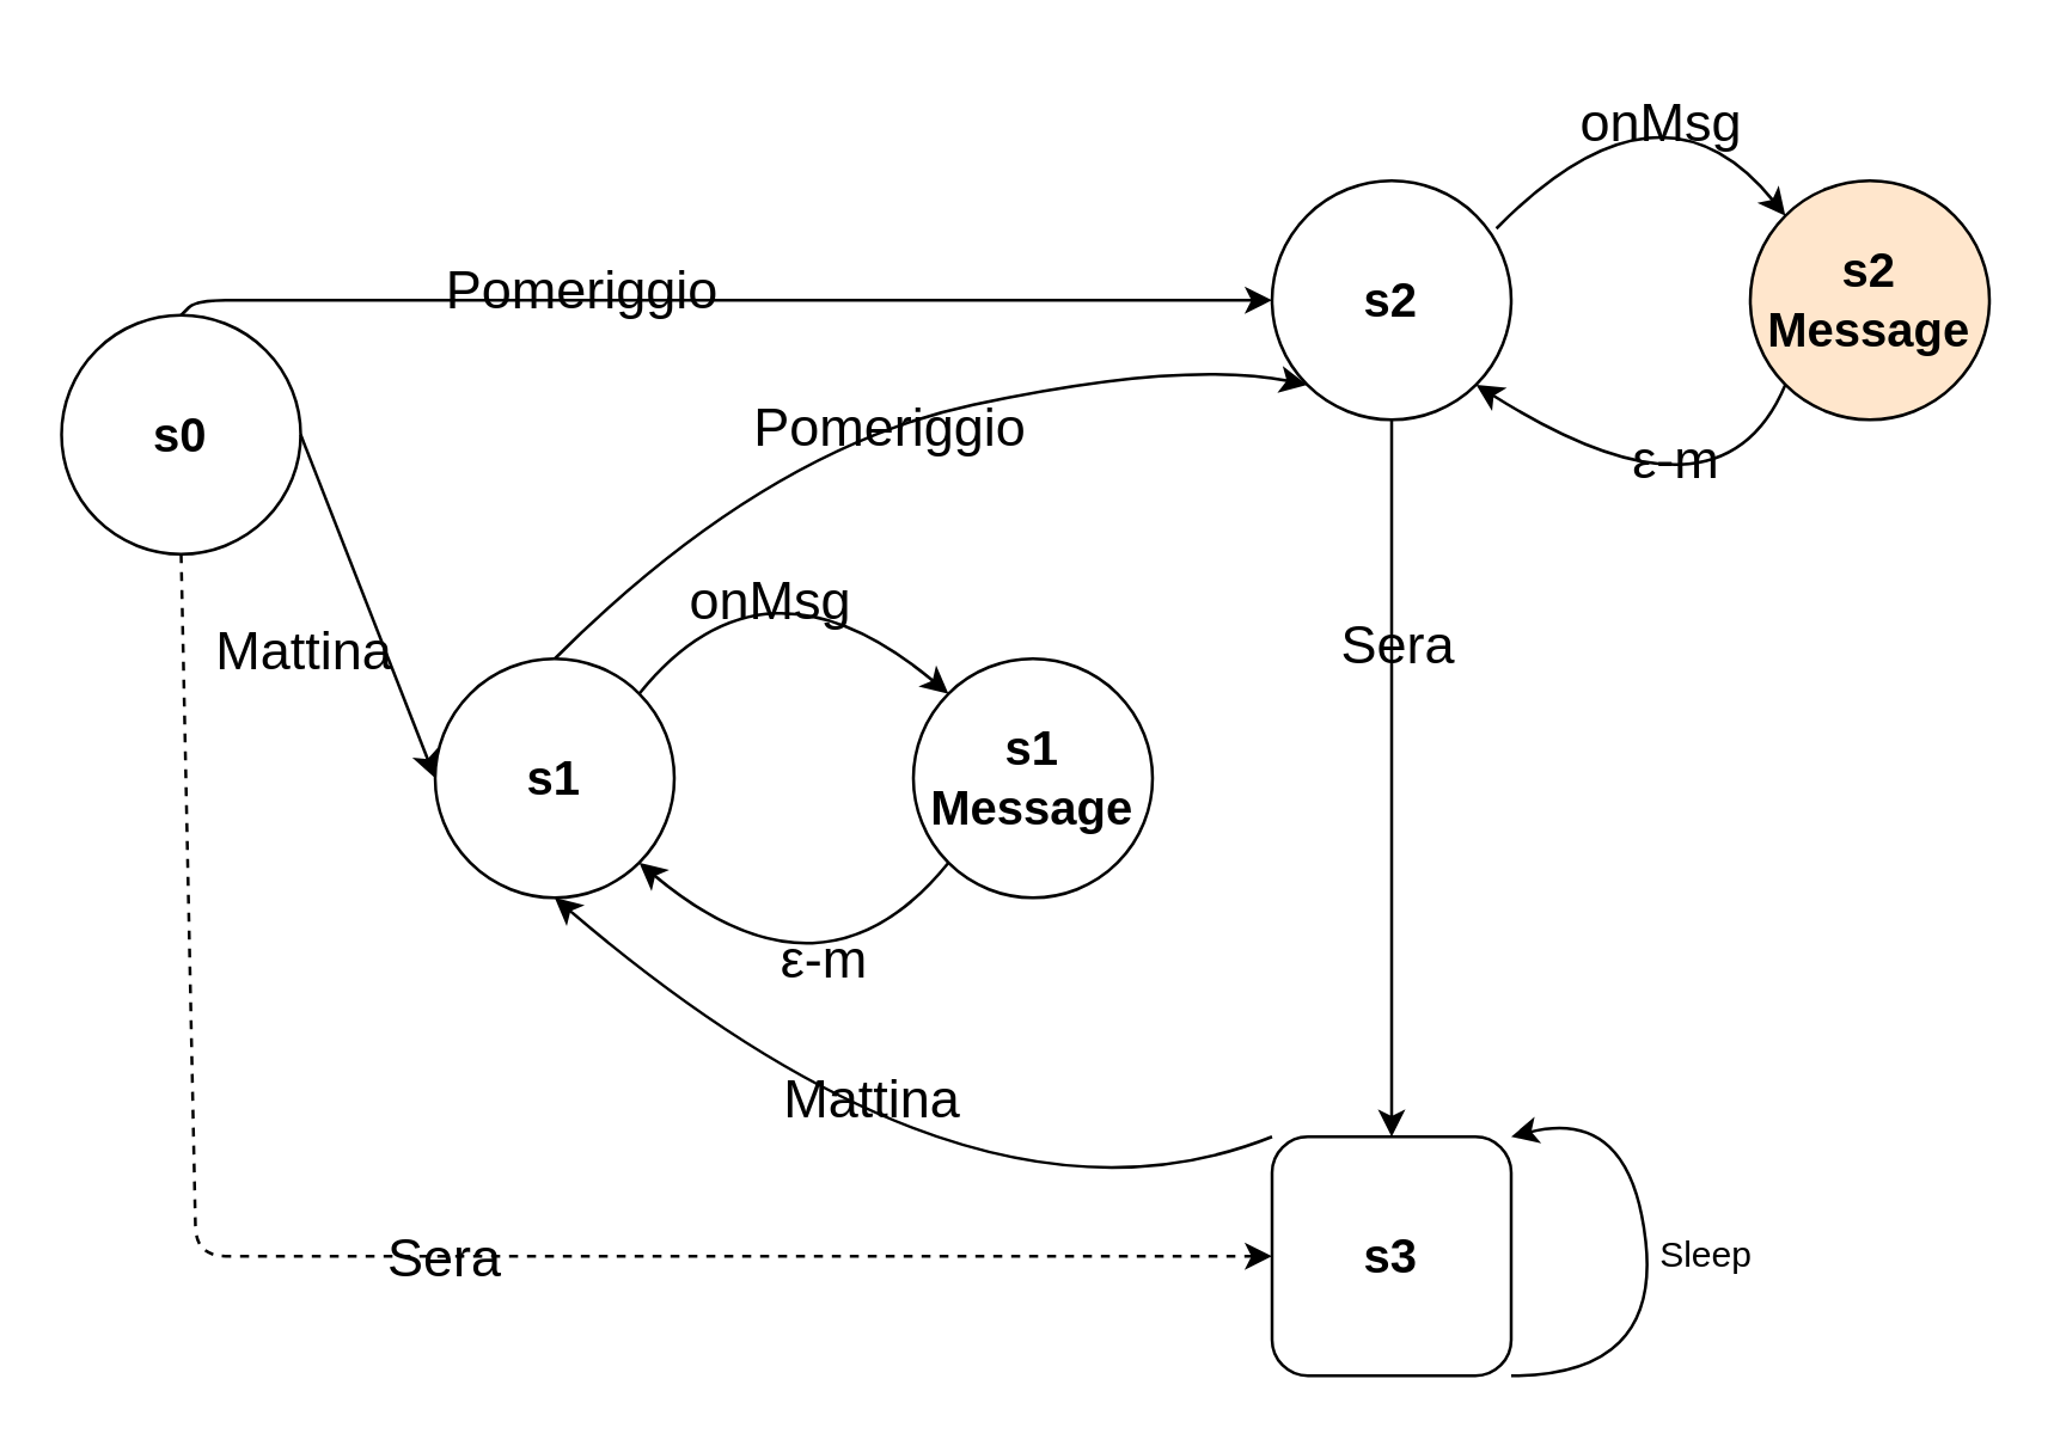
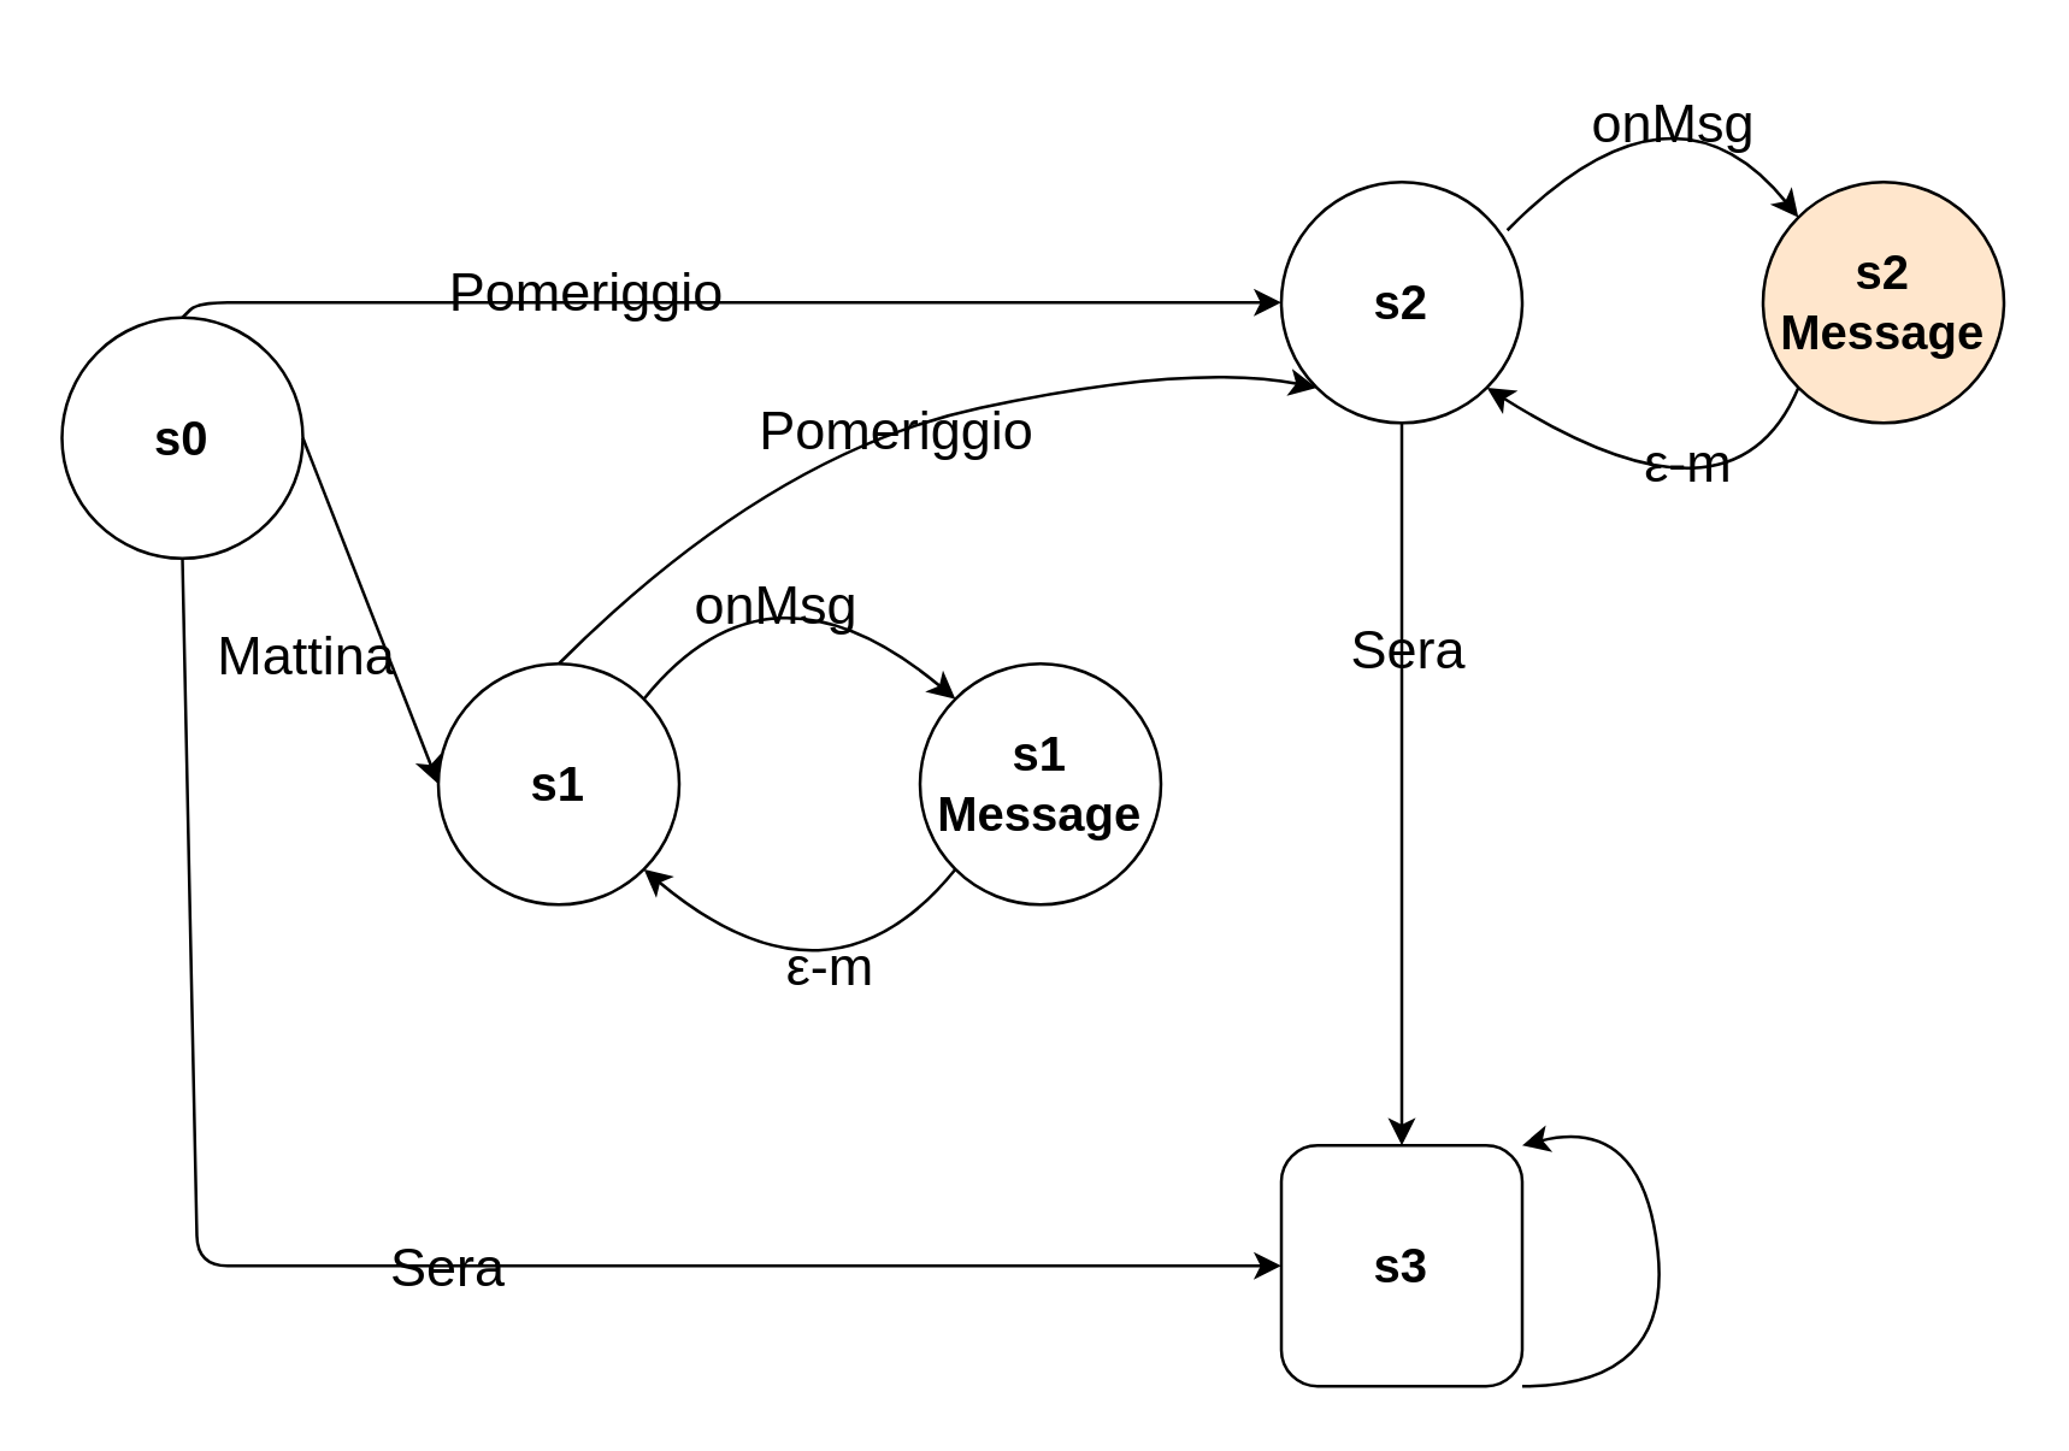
  <mxCell id="0" />
  <mxCell id="1" parent="0" />
  <mxCell id="2" value="&lt;font style=&quot;font-size: 16px&quot;&gt;&lt;b&gt;s0&lt;/b&gt;&lt;/font&gt;" style="ellipse;whiteSpace=wrap;html=1;aspect=fixed;" parent="1" vertex="1"><mxGeometry x="20" y="105" width="80" height="80" as="geometry" /></mxCell>
  <mxCell id="3" value="&lt;font style=&quot;font-size: 16px&quot;&gt;&lt;b&gt;s2&lt;/b&gt;&lt;/font&gt;" style="ellipse;whiteSpace=wrap;html=1;aspect=fixed;" parent="1" vertex="1"><mxGeometry x="425" y="60" width="80" height="80" as="geometry" /></mxCell>
  <mxCell id="4" value="&lt;font style=&quot;font-size: 16px&quot;&gt;&lt;b&gt;s1&lt;/b&gt;&lt;/font&gt;" style="ellipse;whiteSpace=wrap;html=1;aspect=fixed;" parent="1" vertex="1"><mxGeometry x="145" y="220" width="80" height="80" as="geometry" /></mxCell>
  <mxCell id="5" value="&lt;font style=&quot;font-size: 16px&quot;&gt;&lt;b&gt;s3&lt;/b&gt;&lt;/font&gt;" style="whiteSpace=wrap;html=1;aspect=fixed;rounded=1;" parent="1" vertex="1"><mxGeometry x="425" y="380" width="80" height="80" as="geometry" /></mxCell>
  <mxCell id="6" value="" style="endArrow=classic;html=1;exitX=1;exitY=0.5;exitDx=0;exitDy=0;entryX=0;entryY=0.5;entryDx=0;entryDy=0;" parent="1" source="2" target="4" edge="1"><mxGeometry width="50" height="50" relative="1" as="geometry"><mxPoint x="255" y="270" as="sourcePoint" /><mxPoint x="305" y="220" as="targetPoint" /></mxGeometry></mxCell>
  <mxCell id="7" value="&lt;font style=&quot;font-size: 18px&quot;&gt;Mattina&lt;/font&gt;" style="edgeLabel;html=1;align=center;verticalAlign=middle;resizable=0;points=[];labelBackgroundColor=none;fontColor=#000000;" parent="6" vertex="1" connectable="0"><mxGeometry x="0.27" y="-1" relative="1" as="geometry"><mxPoint x="-27" y="-1" as="offset" /></mxGeometry></mxCell>
  <mxCell id="8" value="&lt;font style=&quot;font-size: 16px&quot;&gt;&lt;b&gt;s1&lt;br&gt;Message&lt;/b&gt;&lt;/font&gt;" style="ellipse;whiteSpace=wrap;html=1;aspect=fixed;" parent="1" vertex="1"><mxGeometry x="305" y="220" width="80" height="80" as="geometry" /></mxCell>
  <mxCell id="9" value="" style="curved=1;endArrow=classic;html=1;exitX=1;exitY=0;exitDx=0;exitDy=0;entryX=0;entryY=0;entryDx=0;entryDy=0;" parent="1" source="4" target="8" edge="1"><mxGeometry width="50" height="50" relative="1" as="geometry"><mxPoint x="255" y="270" as="sourcePoint" /><mxPoint x="305" y="220" as="targetPoint" /><Array as="points"><mxPoint x="255" y="180" /></Array></mxGeometry></mxCell>
  <mxCell id="10" value="&lt;font style=&quot;font-size: 18px&quot;&gt;onMsg&lt;/font&gt;" style="edgeLabel;html=1;align=center;verticalAlign=middle;resizable=0;points=[];labelBackgroundColor=none;fontColor=#000000;" parent="9" vertex="1" connectable="0"><mxGeometry x="0.087" y="-16" relative="1" as="geometry"><mxPoint x="1" as="offset" /></mxGeometry></mxCell>
  <mxCell id="11" value="" style="curved=1;endArrow=classic;html=1;exitX=0;exitY=1;exitDx=0;exitDy=0;entryX=1;entryY=1;entryDx=0;entryDy=0;" parent="1" source="8" target="4" edge="1"><mxGeometry width="50" height="50" relative="1" as="geometry"><mxPoint x="195" y="230" as="sourcePoint" /><mxPoint x="225" y="310" as="targetPoint" /><Array as="points"><mxPoint x="275" y="340" /></Array></mxGeometry></mxCell>
  <mxCell id="12" value="&lt;font style=&quot;font-family: sans-serif; font-size: 18px;&quot;&gt;ε&lt;/font&gt;&lt;font style=&quot;font-family: sans-serif; font-size: 18px;&quot;&gt;-m&lt;/font&gt;" style="edgeLabel;html=1;align=center;verticalAlign=middle;resizable=0;points=[];labelBackgroundColor=none;fontColor=#000000;" parent="11" vertex="1" connectable="0"><mxGeometry x="0.107" y="-17" relative="1" as="geometry"><mxPoint y="3" as="offset" /></mxGeometry></mxCell>
  <mxCell id="13" value="&lt;font style=&quot;font-size: 16px&quot;&gt;&lt;b&gt;s2&lt;br&gt;Message&lt;/b&gt;&lt;/font&gt;" style="ellipse;whiteSpace=wrap;html=1;aspect=fixed;fillColor=#ffe6cc;" parent="1" vertex="1"><mxGeometry x="585" y="60" width="80" height="80" as="geometry" /></mxCell>
  <mxCell id="14" value="" style="curved=1;endArrow=classic;html=1;exitX=0.938;exitY=0.2;exitDx=0;exitDy=0;entryX=0;entryY=0;entryDx=0;entryDy=0;exitPerimeter=0;" parent="1" source="3" target="13" edge="1"><mxGeometry width="50" height="50" relative="1" as="geometry"><mxPoint x="485" y="60" as="sourcePoint" /><mxPoint x="605" y="60" as="targetPoint" /><Array as="points"><mxPoint x="555" y="20" /></Array></mxGeometry></mxCell>
  <mxCell id="15" value="&lt;font style=&quot;font-size: 18px&quot;&gt;onMsg&lt;/font&gt;" style="edgeLabel;html=1;align=center;verticalAlign=middle;resizable=0;points=[];labelBackgroundColor=none;fontColor=#000000;" parent="14" vertex="1" connectable="0"><mxGeometry x="0.087" y="-16" relative="1" as="geometry"><mxPoint x="12" y="10" as="offset" /></mxGeometry></mxCell>
  <mxCell id="16" value="" style="curved=1;endArrow=classic;html=1;exitX=0;exitY=1;exitDx=0;exitDy=0;entryX=1;entryY=1;entryDx=0;entryDy=0;" parent="1" source="13" target="3" edge="1"><mxGeometry width="50" height="50" relative="1" as="geometry"><mxPoint x="495" y="70" as="sourcePoint" /><mxPoint x="465" y="140" as="targetPoint" /><Array as="points"><mxPoint x="575" y="180" /></Array></mxGeometry></mxCell>
  <mxCell id="17" value="&lt;font style=&quot;font-family: sans-serif; font-size: 18px;&quot;&gt;ε&lt;/font&gt;&lt;font style=&quot;font-family: sans-serif; font-size: 18px;&quot;&gt;-m&lt;/font&gt;" style="edgeLabel;html=1;align=center;verticalAlign=middle;resizable=0;points=[];labelBackgroundColor=none;labelBorderColor=none;fontColor=#000000;" parent="16" vertex="1" connectable="0"><mxGeometry x="0.107" y="-17" relative="1" as="geometry"><mxPoint y="3" as="offset" /></mxGeometry></mxCell>
  <mxCell id="18" value="" style="endArrow=classic;html=1;fontColor=#f0f0f0;exitX=0.5;exitY=1;exitDx=0;exitDy=0;entryX=0.5;entryY=0;entryDx=0;entryDy=0;" parent="1" source="3" target="5" edge="1"><mxGeometry width="50" height="50" relative="1" as="geometry"><mxPoint x="305" y="260" as="sourcePoint" /><mxPoint x="355" y="210" as="targetPoint" /></mxGeometry></mxCell>
  <mxCell id="19" value="&lt;font style=&quot;font-size: 18px&quot;&gt;Sera&lt;/font&gt;" style="edgeLabel;html=1;align=center;verticalAlign=middle;resizable=0;points=[];labelBackgroundColor=none;fontColor=#000000;" parent="18" vertex="1" connectable="0"><mxGeometry x="-0.375" y="1" relative="1" as="geometry"><mxPoint as="offset" /></mxGeometry></mxCell>
- <mxCell id="20" value="" style="endArrow=classic;html=1;fontColor=#f0f0f0;exitX=0.5;exitY=1;exitDx=0;exitDy=0;entryX=0;entryY=0.5;entryDx=0;entryDy=0;dashed=1;" parent="1" source="2" target="5" edge="1"><mxGeometry width="50" height="50" relative="1" as="geometry"><mxPoint x="305" y="260" as="sourcePoint" /><mxPoint x="315" y="580" as="targetPoint" /><Array as="points"><mxPoint x="65" y="420" /></Array></mxGeometry></mxCell>
+ <mxCell id="20" value="" style="endArrow=classic;html=1;fontColor=#f0f0f0;exitX=0.5;exitY=1;exitDx=0;exitDy=0;entryX=0;entryY=0.5;entryDx=0;entryDy=0;" parent="1" source="2" target="5" edge="1"><mxGeometry width="50" height="50" relative="1" as="geometry"><mxPoint x="305" y="260" as="sourcePoint" /><mxPoint x="315" y="580" as="targetPoint" /><Array as="points"><mxPoint x="65" y="420" /></Array></mxGeometry></mxCell>
  <mxCell id="21" value="&lt;font style=&quot;font-size: 18px&quot;&gt;Sera&lt;/font&gt;" style="edgeLabel;html=1;align=center;verticalAlign=middle;resizable=0;points=[];labelBackgroundColor=none;fontColor=#000000;" parent="20" vertex="1" connectable="0"><mxGeometry x="0.068" relative="1" as="geometry"><mxPoint as="offset" /></mxGeometry></mxCell>
- <mxCell id="22" value="" style="curved=1;endArrow=classic;html=1;fontColor=#f0f0f0;exitX=0;exitY=0;exitDx=0;exitDy=0;entryX=0.5;entryY=1;entryDx=0;entryDy=0;" parent="1" source="5" target="4" edge="1"><mxGeometry width="50" height="50" relative="1" as="geometry"><mxPoint x="215" y="390" as="sourcePoint" /><mxPoint x="192" y="340" as="targetPoint" /><Array as="points"><mxPoint x="325" y="420" /></Array></mxGeometry></mxCell>
- <mxCell id="23" value="&lt;font style=&quot;font-size: 18px&quot;&gt;Mattina&lt;/font&gt;" style="edgeLabel;html=1;align=center;verticalAlign=middle;resizable=0;points=[];labelBackgroundColor=none;fontColor=#000000;" parent="22" vertex="1" connectable="0"><mxGeometry x="0.151" y="-18" relative="1" as="geometry"><mxPoint as="offset" /></mxGeometry></mxCell>
  <mxCell id="24" value="" style="curved=1;endArrow=classic;html=1;fontColor=#f0f0f0;exitX=0.5;exitY=0;exitDx=0;exitDy=0;entryX=0;entryY=1;entryDx=0;entryDy=0;" parent="1" source="4" target="3" edge="1"><mxGeometry width="50" height="50" relative="1" as="geometry"><mxPoint x="125" y="0" as="sourcePoint" /><mxPoint x="376.716" y="91.716" as="targetPoint" /><Array as="points"><mxPoint x="255" y="150" /><mxPoint x="395" y="120" /></Array></mxGeometry></mxCell>
  <mxCell id="25" value="&lt;font style=&quot;font-size: 18px&quot;&gt;Pomeriggio&lt;/font&gt;" style="edgeLabel;html=1;align=center;verticalAlign=middle;resizable=0;points=[];labelBackgroundColor=none;fontColor=#000000;" parent="24" vertex="1" connectable="0"><mxGeometry x="-0.011" y="-1" relative="1" as="geometry"><mxPoint as="offset" /></mxGeometry></mxCell>
  <mxCell id="26" value="" style="endArrow=classic;html=1;fontColor=#f0f0f0;exitX=0.5;exitY=0;exitDx=0;exitDy=0;entryX=0;entryY=0.5;entryDx=0;entryDy=0;" parent="1" source="2" target="3" edge="1"><mxGeometry width="50" height="50" relative="1" as="geometry"><mxPoint x="305" y="260" as="sourcePoint" /><mxPoint x="355" y="210" as="targetPoint" /><Array as="points"><mxPoint x="65" y="100" /></Array></mxGeometry></mxCell>
  <mxCell id="27" value="&lt;font style=&quot;font-size: 18px&quot;&gt;Pomeriggio&lt;/font&gt;" style="edgeLabel;html=1;align=center;verticalAlign=middle;resizable=0;points=[];labelBackgroundColor=none;fontColor=#000000;" parent="26" vertex="1" connectable="0"><mxGeometry x="-0.261" y="4" relative="1" as="geometry"><mxPoint as="offset" /></mxGeometry></mxCell>
  <mxCell id="28" value="" style="curved=1;endArrow=classic;html=1;exitX=1;exitY=1;exitDx=0;exitDy=0;entryX=1;entryY=0;entryDx=0;entryDy=0;" edge="1" parent="1" source="5" target="5"><mxGeometry width="50" height="50" relative="1" as="geometry"><mxPoint x="405" y="630" as="sourcePoint" /><mxPoint x="495" y="400" as="targetPoint" /><Array as="points"><mxPoint x="555" y="460" /><mxPoint x="545" y="370" /></Array></mxGeometry></mxCell>
- <mxCell id="29" value="&lt;font color=&quot;#000000&quot;&gt;Sleep&lt;/font&gt;" style="text;html=1;align=center;verticalAlign=middle;resizable=0;points=[];autosize=1;strokeColor=none;" vertex="1" parent="1"><mxGeometry x="545" y="410" width="50" height="20" as="geometry" /></mxCell>
